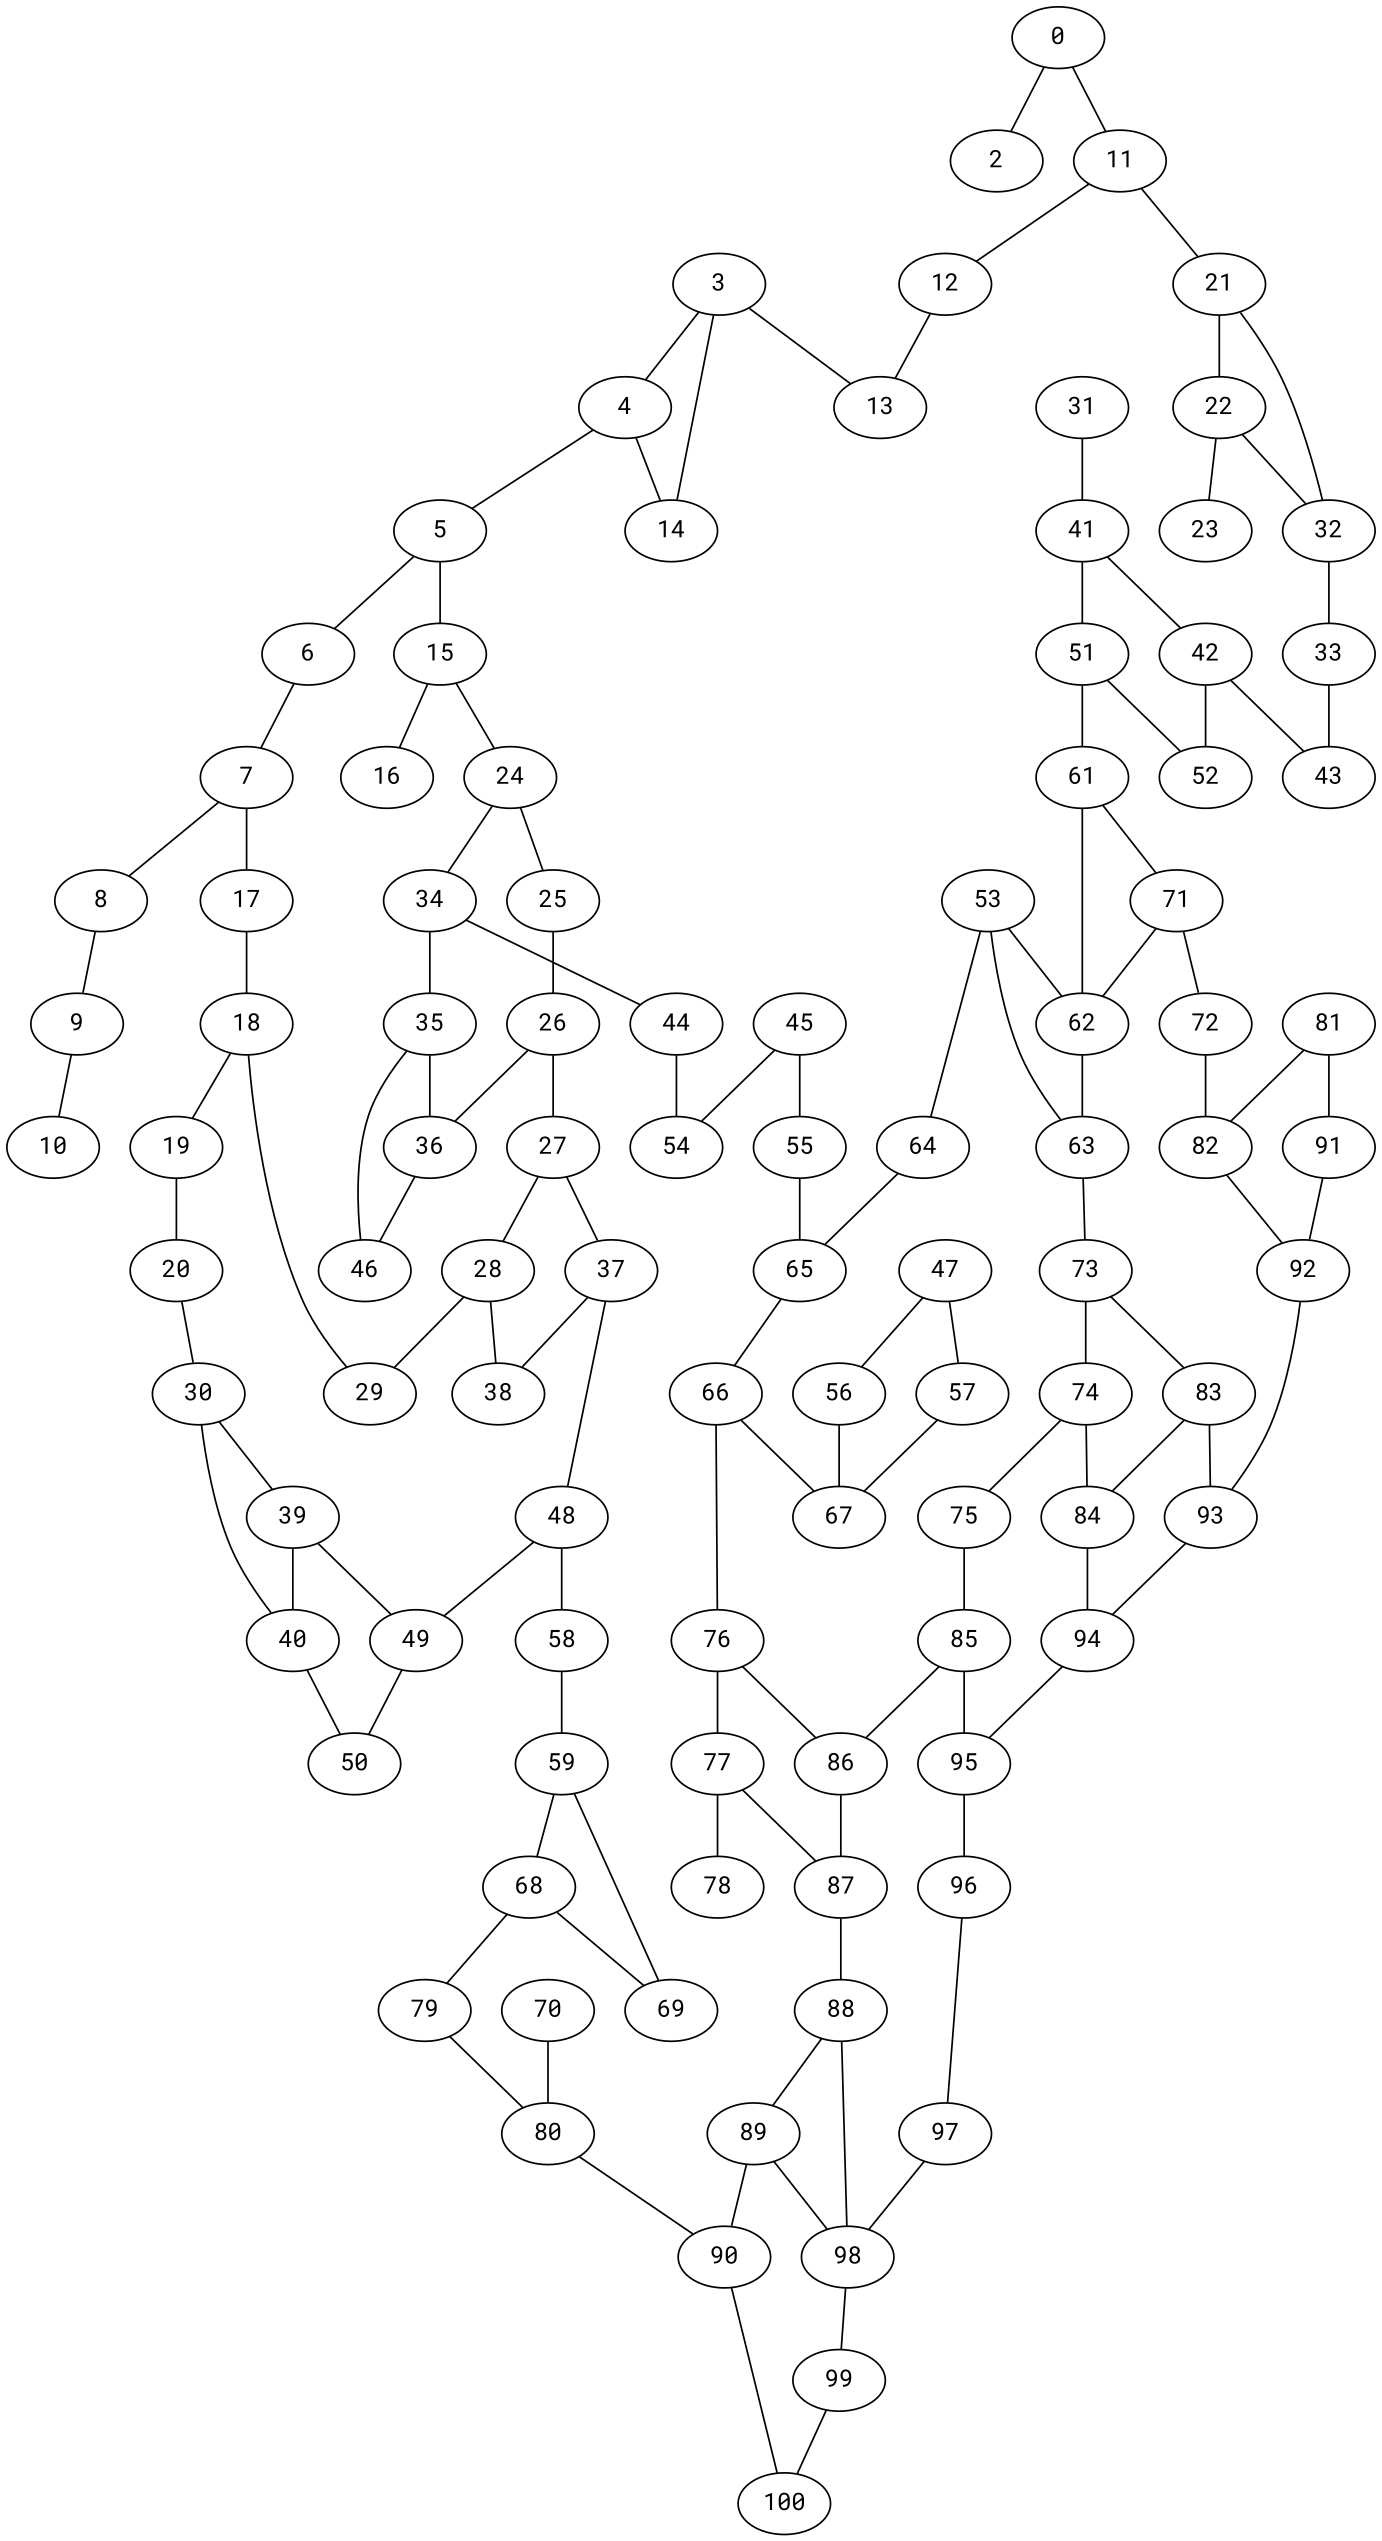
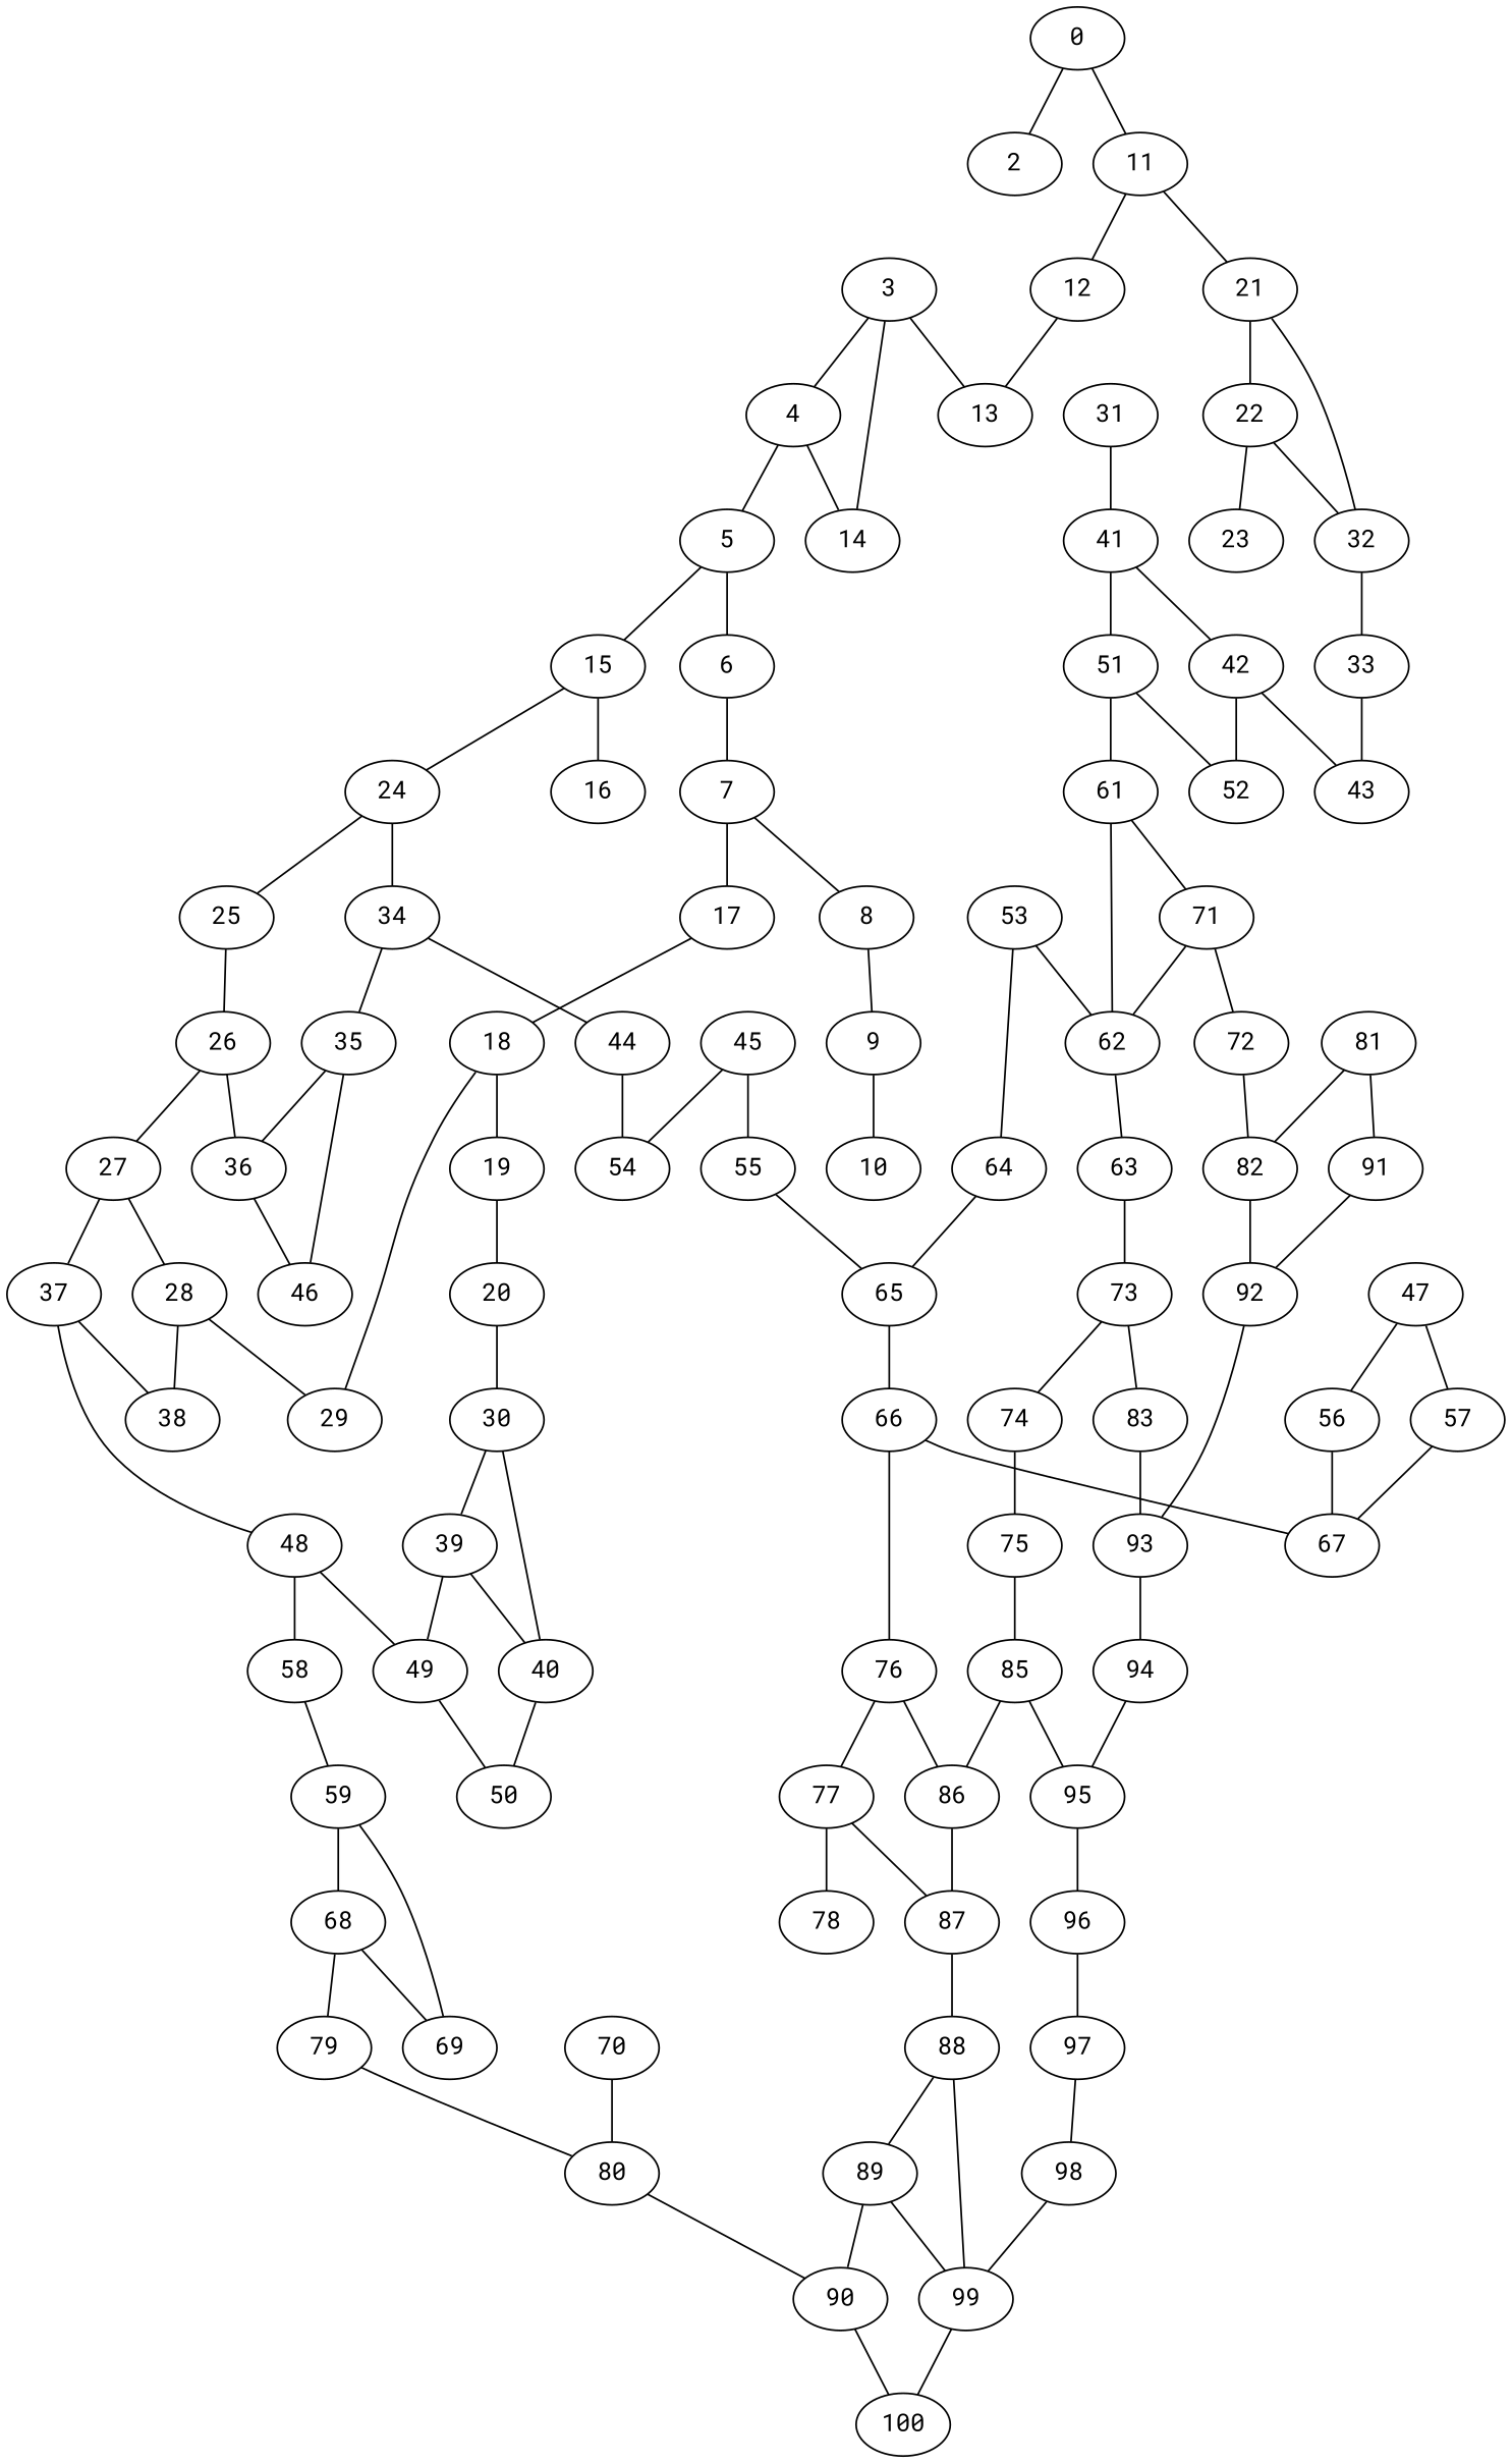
  graph {
    fontname="Roboto Mono"
    node [fontname="Roboto Mono"]
    edge [fontname="Roboto Mono"]
    n1 [label=0]
    2
    11
    12
    21
    13
    22
    32
    3
    4
    14
    5
    6
    15
    7
    16
    24
    8
    17
    25
    34
    9
    18
    10
    19
    29
    23
    33
    26
    35
    44
    20
    30
    39
    40
    49
    50
    43
    27
    36
    46
    54
    28
    37
    38
    48
    58
    31
    41
    42
    51
    52
    61
    59
    62
    71
    45
    55
    65
    66
    47
    56
    57
    67
    68
    69
    70
    80
    63
    72
    53
    64
    73
    74
    83
    76
    79
    90
    82
    81
    91
    75
-   84
    93
    77
    86
    78
    87
    100
    92
    85
    94
    95
    96
    88
    89
    98
    97
    99
    n1 -- 2
    n1 -- 11
    11 -- 12
    11 -- 21
    12 -- 13
    21 -- 22
    21 -- 32
    22 -- 32
    22 -- 23
    32 -- 33
    3 -- 13
    3 -- 4
    3 -- 14
    4 -- 14
    4 -- 5
    5 -- 6
    5 -- 15
    6 -- 7
    15 -- 16
    15 -- 24
    7 -- 8
    7 -- 17
    24 -- 25
    24 -- 34
    8 -- 9
    17 -- 18
    25 -- 26
    34 -- 35
    34 -- 44
    9 -- 10
    18 -- 19
    18 -- 29
    19 -- 20
    33 -- 43
    26 -- 27
    26 -- 36
    35 -- 36
    35 -- 46
    44 -- 54
    20 -- 30
    30 -- 39
    30 -- 40
    39 -- 40
    39 -- 49
    40 -- 50
    49 -- 50
    27 -- 28
    27 -- 37
    36 -- 46
    28 -- 29
    28 -- 38
    37 -- 38
    37 -- 48
    48 -- 49
    48 -- 58
    58 -- 59
    31 -- 41
    41 -- 42
    41 -- 51
    42 -- 43
    42 -- 52
    51 -- 52
    51 -- 61
    61 -- 62
    61 -- 71
    59 -- 68
    59 -- 69
    62 -- 63
    71 -- 62
    71 -- 72
    45 -- 54
    45 -- 55
    55 -- 65
    65 -- 66
    66 -- 67
    66 -- 76
    47 -- 56
    47 -- 57
    56 -- 67
    57 -- 67
    68 -- 69
    68 -- 79
    70 -- 80
    80 -- 90
    63 -- 73
    72 -- 82
    53 -- 62
-   53 -- 63
    53 -- 64
    64 -- 65
    73 -- 74
    73 -- 83
    74 -- 75
-   74 -- 84
-   83 -- 84
    83 -- 93
    76 -- 77
    76 -- 86
    79 -- 80
    90 -- 100
    82 -- 92
    81 -- 82
    81 -- 91
    91 -- 92
    75 -- 85
-   84 -- 94
    93 -- 94
    77 -- 78
    77 -- 87
    86 -- 87
    87 -- 88
    92 -- 93
    85 -- 86
    85 -- 95
    94 -- 95
    95 -- 96
    96 -- 97
    88 -- 89
-   88 -- 98
+   88 -- 99
    89 -- 90
-   89 -- 98
+   89 -- 99
    98 -- 99
    97 -- 98
    99 -- 100
  }
